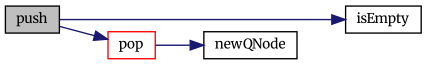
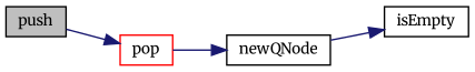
  digraph {
    fontname=Merriweather
    rankdir=LR
    node [color=black fillcolor=white fontname=Merriweather fontsize=10 shape=record style=filled]
    edge [color=midnightblue fontname=Merriweather fontsize=10 labelfontname=Verdana labelfontsize=10 style=solid]
    n1 [fillcolor=grey75 fontcolor=black height=0.2 label=push width=0.4]
    n2 [height=0.2 label=isEmpty width=0.4]
    n3 [color=red height=0.2 label=pop width=0.4]
    n4 [height=0.2 label=newQNode width=0.4]
-   n1 -> n2
+   n4 -> n2
    n1 -> n3
    n3 -> n4
  }
